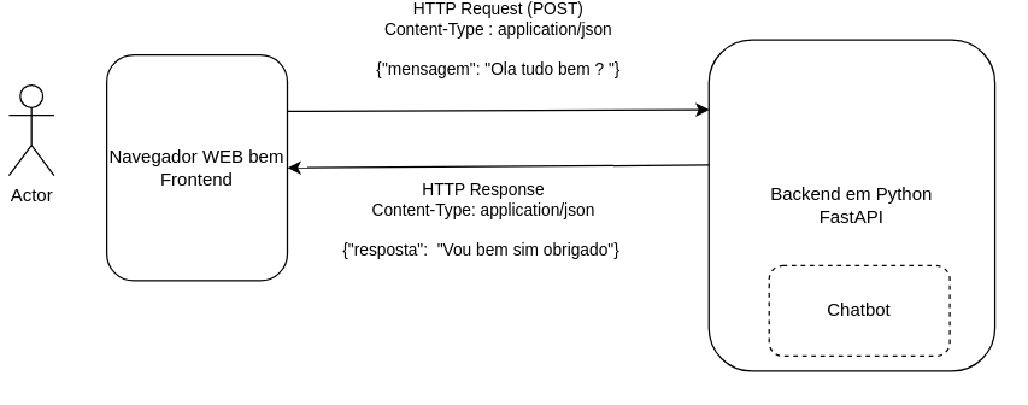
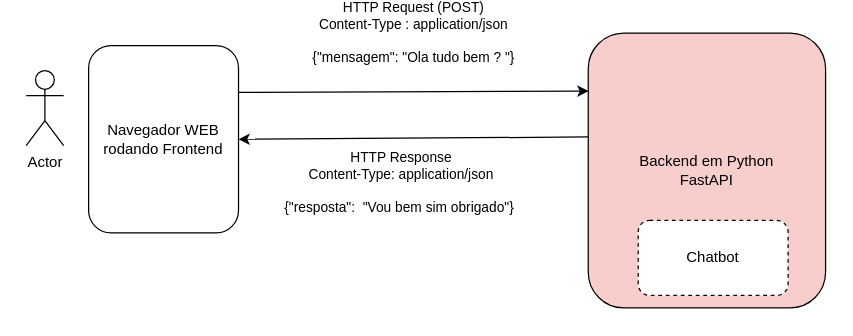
  <mxCell id="0" />
  <mxCell id="1" parent="0" />
- <mxCell id="2" value="Backend em Python&lt;div&gt;FastAPI&lt;/div&gt;" style="rounded=1;whiteSpace=wrap;html=1;" vertex="1" parent="1"><mxGeometry x="470" y="20" width="190" height="220" as="geometry" /></mxCell>
+ <mxCell id="2" value="Backend em Python&lt;div&gt;FastAPI&lt;/div&gt;" style="rounded=1;whiteSpace=wrap;html=1;fillColor=#f8cecc;" vertex="1" parent="1"><mxGeometry x="470" y="20" width="190" height="220" as="geometry" /></mxCell>
  <mxCell id="3" value="Chatbot" style="rounded=1;whiteSpace=wrap;html=1;dashed=1;" vertex="1" parent="1"><mxGeometry x="510" y="170" width="120" height="60" as="geometry" /></mxCell>
- <mxCell id="4" value="Actor" style="shape=umlActor;verticalLabelPosition=bottom;verticalAlign=top;html=1;outlineConnect=0;" vertex="1" parent="1"><mxGeometry x="5" y="50" width="30" height="60" as="geometry" /></mxCell>
- <mxCell id="5" value="Navegador WEB bem Frontend" style="rounded=1;whiteSpace=wrap;html=1;" vertex="1" parent="1"><mxGeometry x="70" y="30" width="120" height="150" as="geometry" /></mxCell>
+ <mxCell id="4" value="Actor" style="shape=umlActor;verticalLabelPosition=bottom;verticalAlign=top;html=1;outlineConnect=0;" vertex="1" parent="1"><mxGeometry x="20" y="50" width="30" height="60" as="geometry" /></mxCell>
+ <mxCell id="5" value="Navegador WEB rodando Frontend" style="rounded=1;whiteSpace=wrap;html=1;" vertex="1" parent="1"><mxGeometry x="70" y="30" width="120" height="150" as="geometry" /></mxCell>
  <mxCell id="6" value="HTTP Request (POST)&lt;div&gt;Content-Type : application/json&lt;/div&gt;&lt;div&gt;&lt;br&gt;&lt;/div&gt;&lt;div&gt;{&lt;span style=&quot;background-color: light-dark(#ffffff, var(--ge-dark-color, #121212)); color: light-dark(rgb(0, 0, 0), rgb(255, 255, 255));&quot;&gt;&quot;mensagem&quot;: &quot;Ola tudo bem ? &quot;}&lt;/span&gt;&lt;/div&gt;" style="endArrow=classic;html=1;rounded=0;exitX=1;exitY=0.25;exitDx=0;exitDy=0;entryX=0.001;entryY=0.211;entryDx=0;entryDy=0;entryPerimeter=0;" edge="1" parent="1" source="5" target="2"><mxGeometry x="0.001" y="47" width="50" height="50" relative="1" as="geometry"><mxPoint x="370" y="260" as="sourcePoint" /><mxPoint x="420" y="210" as="targetPoint" /><mxPoint as="offset" /></mxGeometry></mxCell>
  <mxCell id="7" value="HTTP Response&lt;div&gt;Content-Type: application/json&lt;/div&gt;&lt;div&gt;&lt;br&gt;&lt;/div&gt;&lt;div&gt;{&quot;resposta&quot;:&amp;nbsp; &quot;Vou bem sim obrigado&quot;}&amp;nbsp;&lt;/div&gt;" style="endArrow=classic;html=1;rounded=0;exitX=0.001;exitY=0.378;exitDx=0;exitDy=0;exitPerimeter=0;entryX=1;entryY=0.5;entryDx=0;entryDy=0;" edge="1" parent="1" source="2" target="5"><mxGeometry x="0.074" y="36" width="50" height="50" relative="1" as="geometry"><mxPoint x="370" y="260" as="sourcePoint" /><mxPoint x="420" y="210" as="targetPoint" /><mxPoint as="offset" /></mxGeometry></mxCell>
